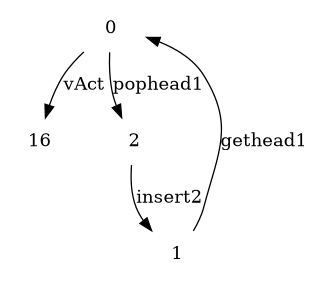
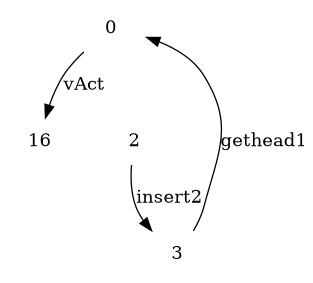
  digraph {
    node [shape=plaintext]
    0
    16
    2
-   1
+   1 [label=3]
    0 -> 16 [label=vAct]
-   0 -> 2 [label=pophead1]
    2 -> 1 [label=insert2]
    1 -> 0 [label=gethead1]
  }
